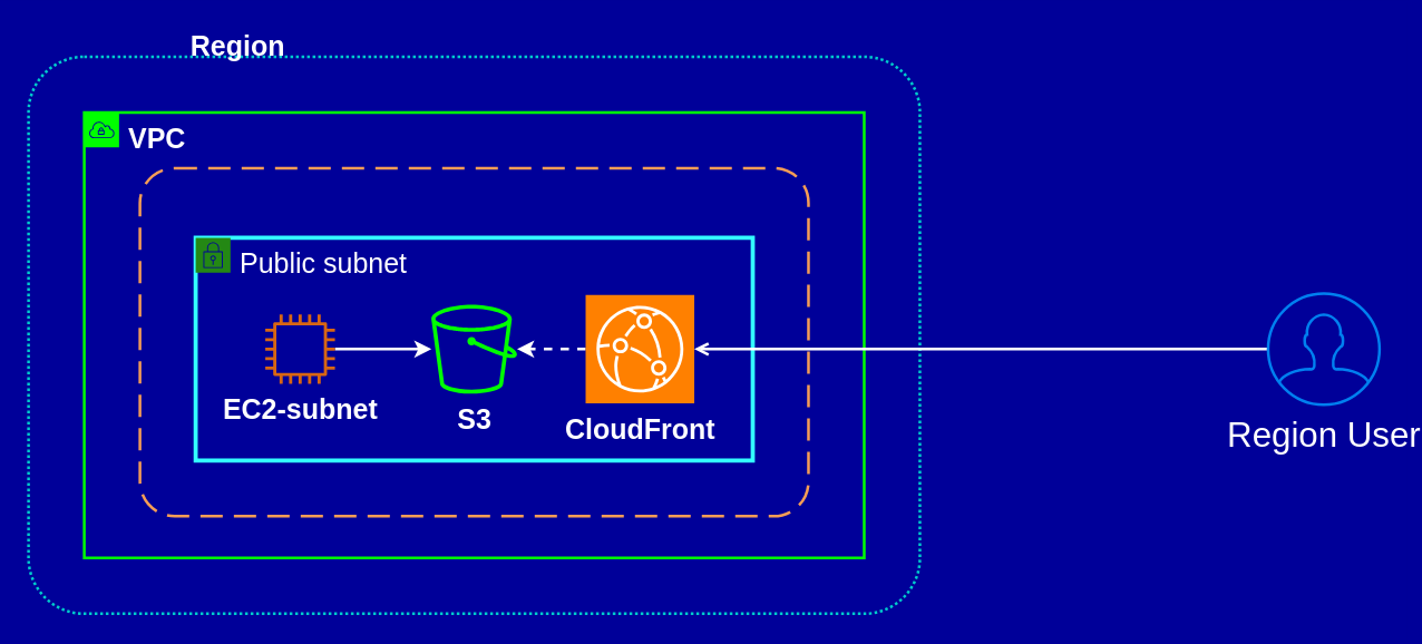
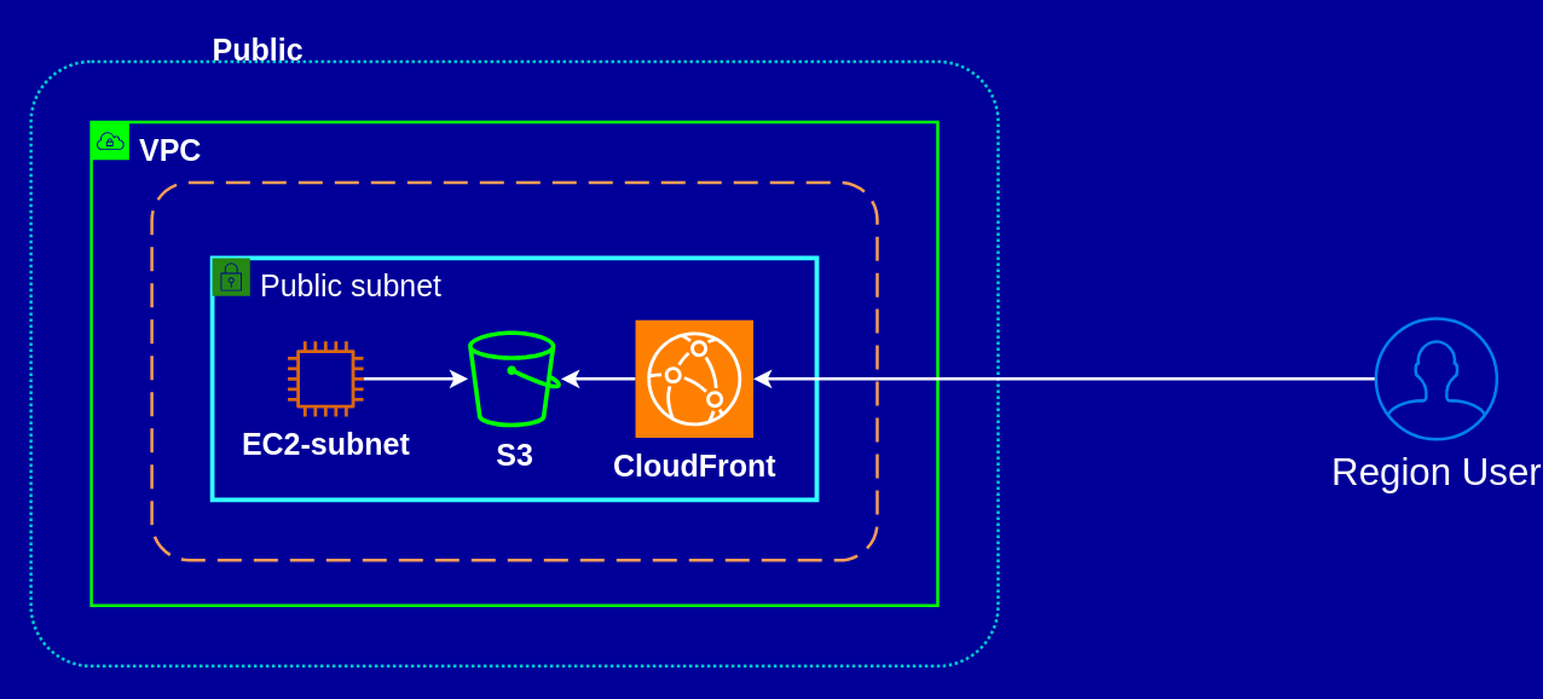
  <mxCell id="0" />
  <mxCell id="1" parent="0" />
  <mxCell id="2" value="" style="rounded=0;whiteSpace=wrap;html=1;shadow=0;labelBackgroundColor=none;strokeWidth=3;fillColor=none;gradientColor=none;fontSize=25;fontColor=#FFFFFF;strokeColor=#33FFFF;" vertex="1" parent="1"><mxGeometry x="140" y="170" width="400" height="160" as="geometry" /></mxCell>
  <mxCell id="3" value="" style="rounded=1;arcSize=10;dashed=1;fillColor=none;gradientColor=none;dashPattern=1 1;strokeWidth=2;strokeColor=#00CCCC;shadow=0;labelBackgroundColor=none;fontSize=25;fontColor=#FFFFFF;" vertex="1" parent="1"><mxGeometry y="40" width="640" height="400" as="geometry" x="20" /></mxCell>
  <mxCell id="4" value="&lt;font style=&quot;font-size: 20px&quot; color=&quot;#ffffff&quot;&gt;&lt;b&gt;VPC&lt;/b&gt;&lt;/font&gt;" style="points=[[0,0],[0.25,0],[0.5,0],[0.75,0],[1,0],[1,0.25],[1,0.5],[1,0.75],[1,1],[0.75,1],[0.5,1],[0.25,1],[0,1],[0,0.75],[0,0.5],[0,0.25]];outlineConnect=0;gradientColor=none;html=1;whiteSpace=wrap;fontSize=12;fontStyle=0;shape=mxgraph.aws4.group;grIcon=mxgraph.aws4.group_vpc;fillColor=none;verticalAlign=top;align=left;spacingLeft=30;fontColor=#AAB7B8;dashed=0;strokeColor=#00FF00;strokeWidth=2;shadow=0;labelBackgroundColor=none;" vertex="1" parent="1"><mxGeometry x="60" y="80" width="560" height="320" as="geometry" /></mxCell>
  <mxCell id="5" value="" style="rounded=1;arcSize=10;dashed=1;strokeColor=#F59D56;fillColor=none;gradientColor=none;dashPattern=8 4;strokeWidth=2;shadow=0;labelBackgroundColor=none;fontSize=25;fontColor=#FFFFFF;" vertex="1" parent="1"><mxGeometry x="100" y="120" width="480" height="250" as="geometry" /></mxCell>
- <mxCell id="6" value="&lt;font color=&quot;#ffffff&quot;&gt;&lt;span style=&quot;font-size: 20px&quot;&gt;&lt;b&gt;Region&lt;/b&gt;&lt;/span&gt;&lt;/font&gt;" style="text;html=1;resizable=0;autosize=1;align=center;verticalAlign=middle;points=[];fillColor=none;strokeColor=none;rounded=0;shadow=0;labelBackgroundColor=none;fontSize=25;fontColor=#FFFFFF;" vertex="1" parent="1"><mxGeometry x="130" y="20" width="80" height="20" as="geometry" /></mxCell>
+ <mxCell id="6" value="&lt;font color=&quot;#ffffff&quot;&gt;&lt;span style=&quot;font-size: 20px&quot;&gt;&lt;b&gt;Public&lt;/b&gt;&lt;/span&gt;&lt;/font&gt;" style="text;html=1;resizable=0;autosize=1;align=center;verticalAlign=middle;points=[];fillColor=none;strokeColor=none;rounded=0;shadow=0;labelBackgroundColor=none;fontSize=25;fontColor=#FFFFFF;" vertex="1" parent="1"><mxGeometry x="130" y="20" width="80" height="20" as="geometry" /></mxCell>
  <mxCell id="7" value="&lt;font color=&quot;#ffffff&quot; style=&quot;font-size: 20px&quot;&gt;Public subnet&lt;/font&gt;" style="points=[[0,0],[0.25,0],[0.5,0],[0.75,0],[1,0],[1,0.25],[1,0.5],[1,0.75],[1,1],[0.75,1],[0.5,1],[0.25,1],[0,1],[0,0.75],[0,0.5],[0,0.25]];outlineConnect=0;gradientColor=none;html=1;whiteSpace=wrap;fontSize=12;fontStyle=0;shape=mxgraph.aws4.group;grIcon=mxgraph.aws4.group_security_group;grStroke=0;strokeColor=#248814;verticalAlign=top;align=left;spacingLeft=30;fontColor=#248814;dashed=0;shadow=0;labelBackgroundColor=none;strokeWidth=3;fillColor=none;" vertex="1" parent="1"><mxGeometry x="140" y="170" width="400" height="160" as="geometry" /></mxCell>
  <mxCell id="8" style="edgeStyle=elbowEdgeStyle;rounded=0;sketch=0;orthogonalLoop=1;jettySize=auto;html=1;shadow=0;strokeColor=#FFFFFF;strokeWidth=2;fontSize=25;fontColor=#FFFFFF;" edge="1" parent="1" source="9" target="10"><mxGeometry relative="1" as="geometry" /></mxCell>
  <mxCell id="9" value="&lt;b&gt;&lt;font style=&quot;font-size: 20px&quot; color=&quot;#ffffff&quot;&gt;EC2-subnet&lt;/font&gt;&lt;/b&gt;" style="outlineConnect=0;fontColor=#232F3E;gradientColor=none;fillColor=#D86613;strokeColor=none;dashed=0;verticalLabelPosition=bottom;verticalAlign=top;align=center;html=1;fontSize=12;fontStyle=0;aspect=fixed;pointerEvents=1;shape=mxgraph.aws4.instance2;shadow=0;labelBackgroundColor=none;" vertex="1" parent="1"><mxGeometry x="190" y="225" width="50" height="50" as="geometry" /></mxCell>
  <mxCell id="10" value="&lt;font style=&quot;font-size: 20px&quot; color=&quot;#ffffff&quot;&gt;&lt;b&gt;S3&lt;/b&gt;&lt;/font&gt;" style="outlineConnect=0;fontColor=#232F3E;gradientColor=none;strokeColor=none;dashed=0;verticalLabelPosition=bottom;verticalAlign=top;align=center;html=1;fontSize=12;fontStyle=0;aspect=fixed;pointerEvents=1;shape=mxgraph.aws4.bucket;shadow=0;labelBackgroundColor=none;fillColor=#00FF00;" vertex="1" parent="1"><mxGeometry x="309.23" y="218" width="61.54" height="64" as="geometry" /></mxCell>
- <mxCell id="11" style="edgeStyle=elbowEdgeStyle;rounded=0;sketch=0;orthogonalLoop=1;jettySize=auto;html=1;shadow=0;strokeColor=#FFFFFF;strokeWidth=2;fontSize=25;fontColor=#FFFFFF;endArrow=open;" edge="1" parent="1" source="12" target="14"><mxGeometry relative="1" as="geometry" /></mxCell>
+ <mxCell id="11" style="edgeStyle=elbowEdgeStyle;rounded=0;sketch=0;orthogonalLoop=1;jettySize=auto;html=1;shadow=0;strokeColor=#FFFFFF;strokeWidth=2;fontSize=25;fontColor=#FFFFFF;" edge="1" parent="1" source="12" target="14"><mxGeometry relative="1" as="geometry" /></mxCell>
  <mxCell id="12" value="Region User" style="html=1;verticalLabelPosition=bottom;align=center;labelBackgroundColor=none;verticalAlign=top;strokeWidth=2;strokeColor=#0080F0;shadow=0;dashed=0;shape=mxgraph.ios7.icons.user;fillColor=none;gradientColor=none;fontSize=25;fontColor=#FFFFFF;" vertex="1" parent="1"><mxGeometry x="910" y="210" width="80" height="80" as="geometry" /></mxCell>
- <mxCell id="13" style="edgeStyle=elbowEdgeStyle;rounded=0;sketch=0;orthogonalLoop=1;jettySize=auto;html=1;shadow=0;strokeColor=#FFFFFF;strokeWidth=2;fontSize=25;fontColor=#FFFFFF;dashed=1;" edge="1" parent="1" source="14" target="10"><mxGeometry relative="1" as="geometry" /></mxCell>
+ <mxCell id="13" style="edgeStyle=elbowEdgeStyle;rounded=0;sketch=0;orthogonalLoop=1;jettySize=auto;html=1;shadow=0;strokeColor=#FFFFFF;strokeWidth=2;fontSize=25;fontColor=#FFFFFF;" edge="1" parent="1" source="14" target="10"><mxGeometry relative="1" as="geometry" /></mxCell>
  <mxCell id="14" value="&lt;b&gt;&lt;font style=&quot;font-size: 20px&quot; color=&quot;#ffffff&quot;&gt;CloudFront&lt;/font&gt;&lt;/b&gt;" style="outlineConnect=0;fontColor=#232F3E;gradientDirection=north;strokeColor=#ffffff;dashed=0;verticalLabelPosition=bottom;verticalAlign=top;align=center;html=1;fontSize=12;fontStyle=0;aspect=fixed;shape=mxgraph.aws4.resourceIcon;resIcon=mxgraph.aws4.cloudfront;shadow=0;labelBackgroundColor=none;fillColor=#FF8000;" vertex="1" parent="1"><mxGeometry x="420" y="211" width="78" height="78" as="geometry" /></mxCell>
